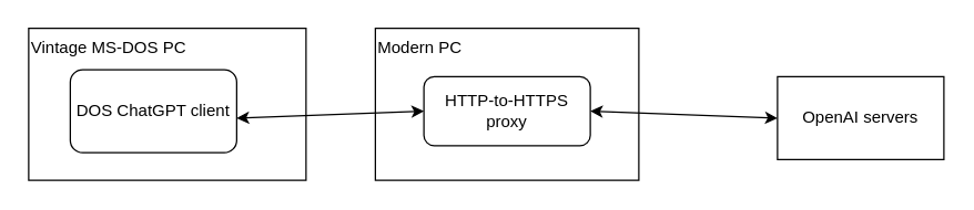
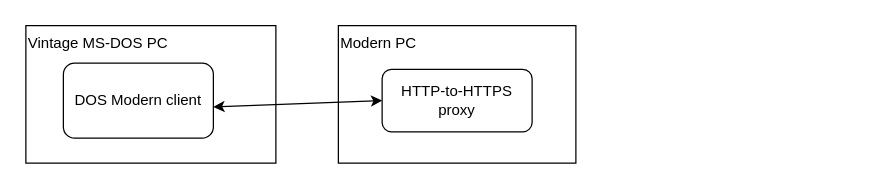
  <mxCell id="0" />
  <mxCell id="1" parent="0" />
  <mxCell id="2" value="Vintage MS-DOS PC" style="rounded=0;whiteSpace=wrap;html=1;align=left;verticalAlign=top;" vertex="1" parent="1"><mxGeometry x="20" y="20" width="200" height="110" as="geometry" /></mxCell>
- <mxCell id="3" value="DOS ChatGPT client" style="rounded=1;whiteSpace=wrap;html=1;" vertex="1" parent="1"><mxGeometry x="50" y="50" width="120" height="60" as="geometry" /></mxCell>
+ <mxCell id="3" value="DOS Modern client" style="rounded=1;whiteSpace=wrap;html=1;" vertex="1" parent="1"><mxGeometry x="50" y="50" width="120" height="60" as="geometry" /></mxCell>
  <mxCell id="4" value="Modern PC&lt;br&gt;" style="rounded=0;whiteSpace=wrap;html=1;align=left;verticalAlign=top;" vertex="1" parent="1"><mxGeometry x="270" y="20" width="190" height="110" as="geometry" /></mxCell>
  <mxCell id="5" value="HTTP-to-HTTPS proxy" style="rounded=1;whiteSpace=wrap;html=1;" vertex="1" parent="1"><mxGeometry x="305" y="55" width="120" height="50" as="geometry" /></mxCell>
- <mxCell id="6" value="OpenAI servers" style="rounded=0;whiteSpace=wrap;html=1;" vertex="1" parent="1"><mxGeometry x="560" y="55" width="120" height="60" as="geometry" /></mxCell>
  <mxCell id="7" value="" style="endArrow=classic;startArrow=classic;html=1;rounded=0;entryX=0;entryY=0.5;entryDx=0;entryDy=0;" edge="1" parent="1" target="5"><mxGeometry width="50" height="50" relative="1" as="geometry"><mxPoint x="170" y="85" as="sourcePoint" /><mxPoint x="220" y="35" as="targetPoint" /></mxGeometry></mxCell>
- <mxCell id="8" value="" style="endArrow=classic;startArrow=classic;html=1;rounded=0;entryX=0;entryY=0.5;entryDx=0;entryDy=0;exitX=1;exitY=0.5;exitDx=0;exitDy=0;" edge="1" parent="1" source="5" target="6"><mxGeometry width="50" height="50" relative="1" as="geometry"><mxPoint x="425" y="90" as="sourcePoint" /><mxPoint x="475" y="40" as="targetPoint" /></mxGeometry></mxCell>
